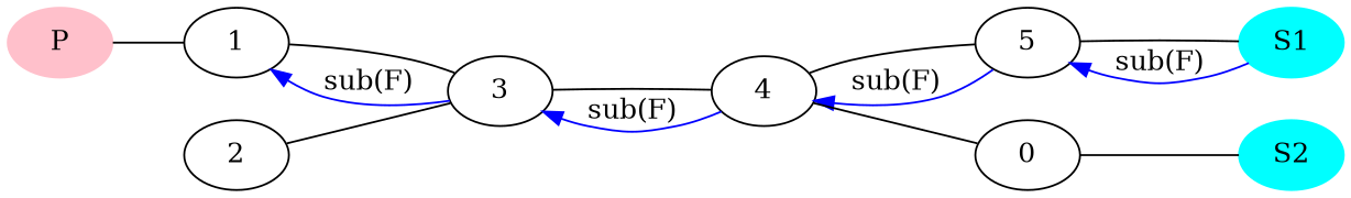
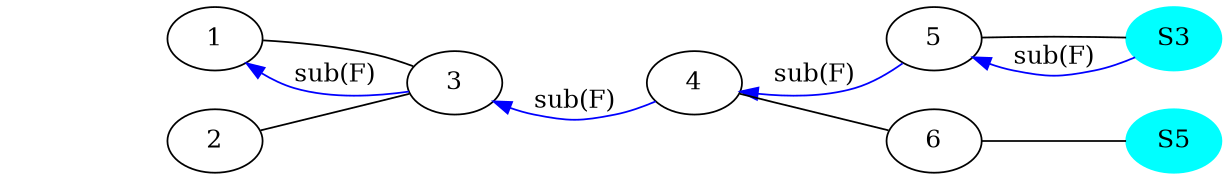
  digraph {
    rankdir=LR
    edge [dir=none]
-   P [color=pink style=filled]
    1
-   S1 [color=cyan style=filled]
-   S2 [color=cyan style=filled]
+   S1 [color=cyan style=filled label=S3]
+   S2 [color=cyan style=filled label=S5]
    3
    2
    4
    5
-   6 [label=0]
+   6
    subgraph sub_1 {
-     P
      1
      S1
      S2
      3
      2
      4
      5
      6
    }
    subgraph sub_2 {
      1
      S1
      3
      4
      5
    }
-   P -> 1
    1 -> 3
    1 -> 3 [color=blue dir=back label="sub(F)"]
-   3 -> 4
    3 -> 4 [color=blue dir=back label="sub(F)"]
    2 -> 3
-   4 -> 5
    4 -> 5 [color=blue dir=back label="sub(F)"]
    4 -> 6
    5 -> S1
    5 -> S1 [color=blue dir=back label="sub(F)"]
    6 -> S2
  }
